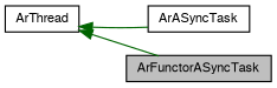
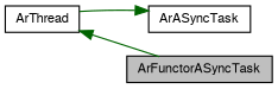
  digraph {
    rankdir=LR
    node [color=black fillcolor=white fontname=FreeSans fontsize=10 shape=record style=filled]
    edge [color=darkgreen dir=back fontname=FreeSans fontsize=10 labelfontname=FreeSans labelfontsize=10 style=solid]
    n1 [fillcolor=grey75 fontcolor=black height=0.2 label=ArFunctorASyncTask width=0.4]
    n2 [height=0.2 label=ArASyncTask width=0.4]
    n3 [height=0.2 label=ArThread width=0.4]
    n3 -> n1
-   n3 -> n2
+   n2 -> n3
  }
